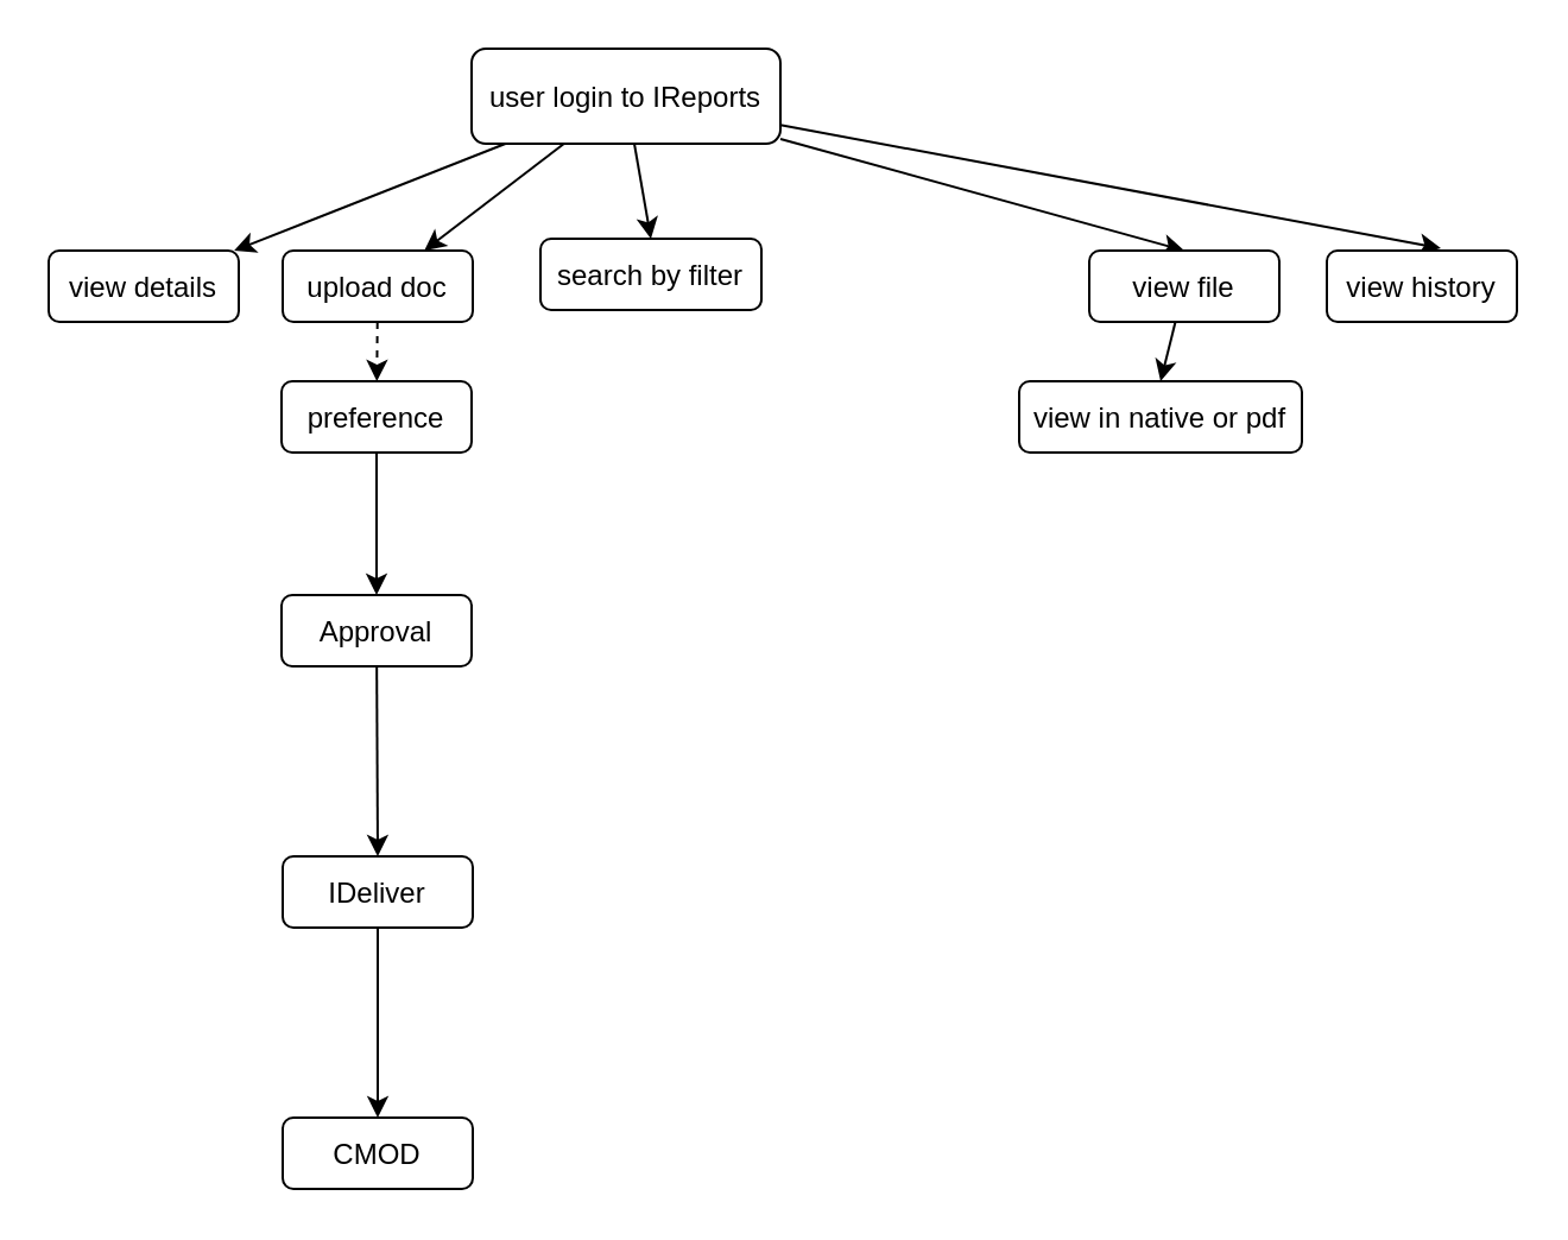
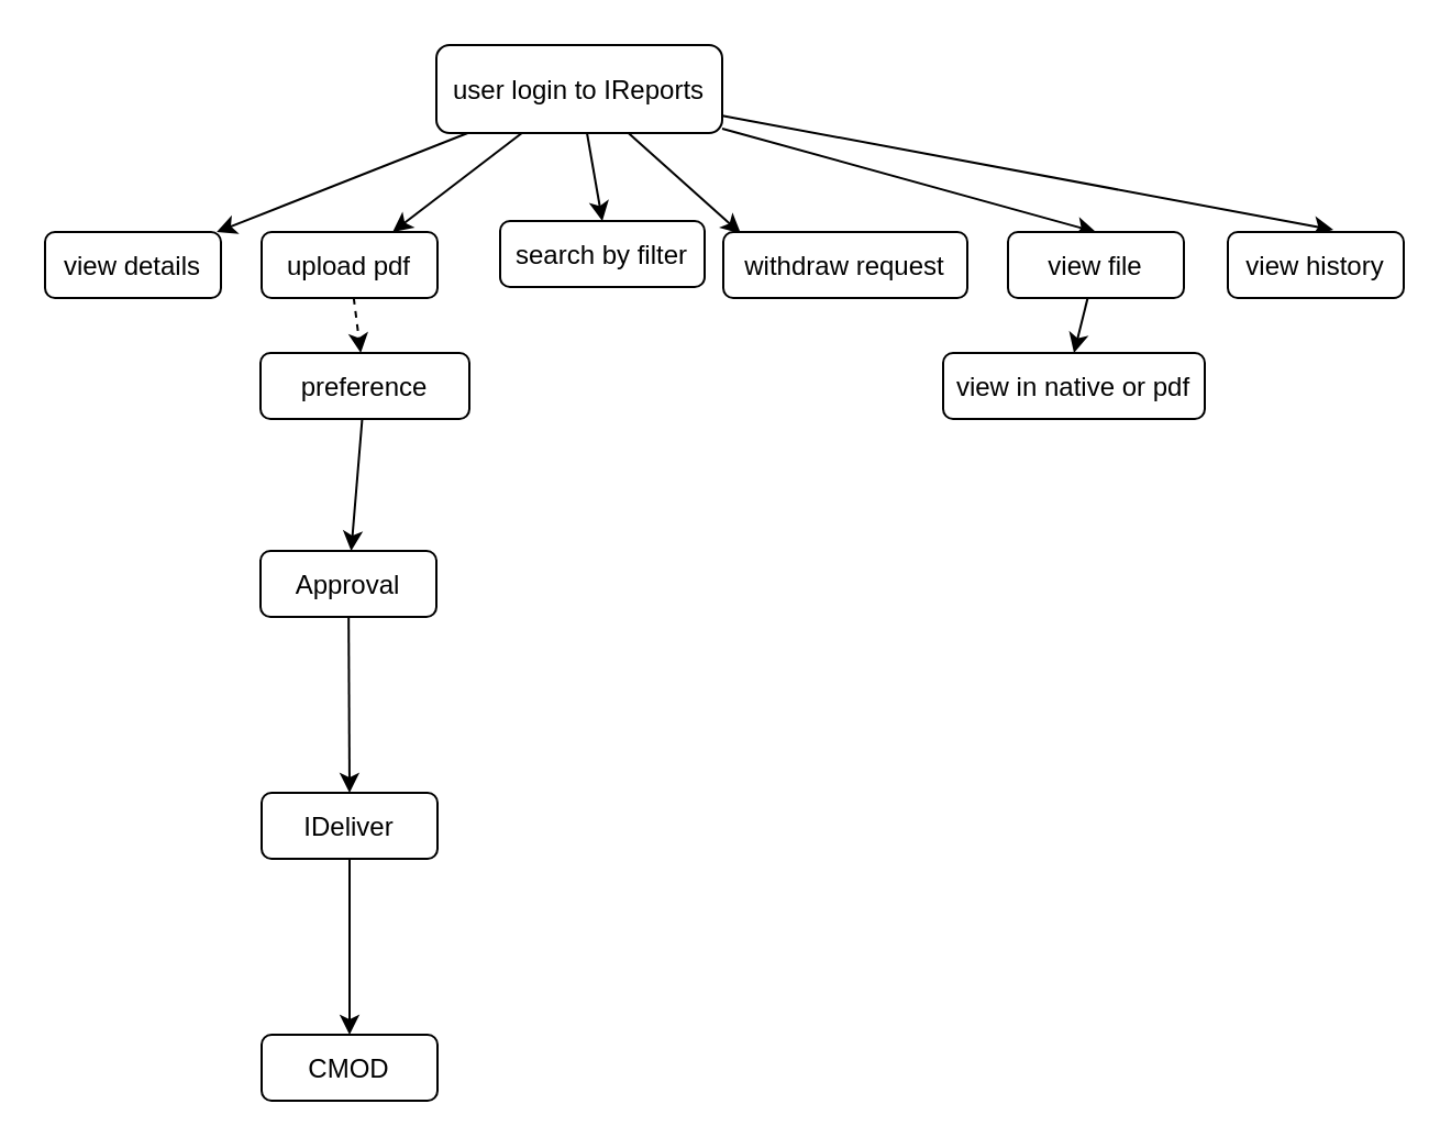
  <mxCell id="0" />
  <mxCell id="1" parent="0" />
  <mxCell id="2" style="edgeStyle=none;rounded=0;orthogonalLoop=1;jettySize=auto;html=1;" edge="1" parent="1" source="8" target="10"><mxGeometry relative="1" as="geometry" /></mxCell>
  <mxCell id="3" style="edgeStyle=none;rounded=0;orthogonalLoop=1;jettySize=auto;html=1;entryX=0.5;entryY=0;entryDx=0;entryDy=0;" edge="1" parent="1" source="8" target="11"><mxGeometry relative="1" as="geometry" /></mxCell>
+ <mxCell id="4" style="edgeStyle=none;rounded=0;orthogonalLoop=1;jettySize=auto;html=1;entryX=0.072;entryY=0.025;entryDx=0;entryDy=0;entryPerimeter=0;" edge="1" parent="1" source="8" target="12"><mxGeometry relative="1" as="geometry" /></mxCell>
  <mxCell id="5" style="edgeStyle=none;rounded=0;orthogonalLoop=1;jettySize=auto;html=1;entryX=0.5;entryY=0;entryDx=0;entryDy=0;" edge="1" parent="1" source="8" target="14"><mxGeometry relative="1" as="geometry" /></mxCell>
  <mxCell id="6" style="edgeStyle=none;rounded=0;orthogonalLoop=1;jettySize=auto;html=1;entryX=0.6;entryY=-0.033;entryDx=0;entryDy=0;entryPerimeter=0;" edge="1" parent="1" source="8" target="15"><mxGeometry relative="1" as="geometry" /></mxCell>
  <mxCell id="7" style="edgeStyle=none;rounded=0;orthogonalLoop=1;jettySize=auto;html=1;" edge="1" parent="1" source="8" target="17"><mxGeometry relative="1" as="geometry" /></mxCell>
  <mxCell id="8" value="user login to IReports" style="rounded=1;" vertex="1" parent="1"><mxGeometry x="198" y="20" width="130" height="40" as="geometry" /></mxCell>
  <mxCell id="9" style="edgeStyle=none;rounded=0;orthogonalLoop=1;jettySize=auto;html=1;dashed=1;" edge="1" parent="1" source="10" target="19"><mxGeometry relative="1" as="geometry" /></mxCell>
- <mxCell id="10" value="upload doc" style="rounded=1;" vertex="1" parent="1"><mxGeometry x="118.5" y="105" width="80" height="30" as="geometry" /></mxCell>
+ <mxCell id="10" value="upload pdf" style="rounded=1;" vertex="1" parent="1"><mxGeometry x="118.5" y="105" width="80" height="30" as="geometry" /></mxCell>
  <mxCell id="11" value="search by filter" style="rounded=1;" vertex="1" parent="1"><mxGeometry x="227" y="100" width="93" height="30" as="geometry" /></mxCell>
+ <mxCell id="12" value="withdraw request" style="rounded=1;" vertex="1" parent="1"><mxGeometry x="328.5" y="105" width="111" height="30" as="geometry" /></mxCell>
  <mxCell id="13" style="edgeStyle=none;rounded=0;orthogonalLoop=1;jettySize=auto;html=1;entryX=0.5;entryY=0;entryDx=0;entryDy=0;" edge="1" parent="1" source="14" target="16"><mxGeometry relative="1" as="geometry" /></mxCell>
  <mxCell id="14" value="view file" style="rounded=1;" vertex="1" parent="1"><mxGeometry x="458" y="105" width="80" height="30" as="geometry" /></mxCell>
  <mxCell id="15" value="view history" style="rounded=1;" vertex="1" parent="1"><mxGeometry x="558" y="105" width="80" height="30" as="geometry" /></mxCell>
  <mxCell id="16" value="view in native or pdf" style="rounded=1;" vertex="1" parent="1"><mxGeometry x="428.5" y="160" width="119" height="30" as="geometry" /></mxCell>
  <mxCell id="17" value="view details" style="rounded=1;" vertex="1" parent="1"><mxGeometry x="20" y="105" width="80" height="30" as="geometry" /></mxCell>
  <mxCell id="18" style="edgeStyle=none;rounded=0;orthogonalLoop=1;jettySize=auto;html=1;" edge="1" parent="1" source="19" target="21"><mxGeometry relative="1" as="geometry" /></mxCell>
- <mxCell id="19" value="preference" style="rounded=1;" vertex="1" parent="1"><mxGeometry x="118" y="160" width="80" height="30" as="geometry" /></mxCell>
+ <mxCell id="19" value="preference" style="rounded=1;" vertex="1" parent="1"><mxGeometry x="118" y="160" width="95" height="30" as="geometry" /></mxCell>
  <mxCell id="20" style="edgeStyle=none;rounded=0;orthogonalLoop=1;jettySize=auto;html=1;entryX=0.5;entryY=0;entryDx=0;entryDy=0;" edge="1" parent="1" source="21" target="23"><mxGeometry relative="1" as="geometry" /></mxCell>
  <mxCell id="21" value="Approval" style="rounded=1;" vertex="1" parent="1"><mxGeometry x="118" y="250" width="80" height="30" as="geometry" /></mxCell>
  <mxCell id="22" style="edgeStyle=none;rounded=0;orthogonalLoop=1;jettySize=auto;html=1;" edge="1" parent="1" source="23" target="24"><mxGeometry relative="1" as="geometry" /></mxCell>
  <mxCell id="23" value="IDeliver" style="rounded=1;" vertex="1" parent="1"><mxGeometry x="118.5" y="360" width="80" height="30" as="geometry" /></mxCell>
  <mxCell id="24" value="CMOD" style="rounded=1;" vertex="1" parent="1"><mxGeometry x="118.5" y="470" width="80" height="30" as="geometry" /></mxCell>
